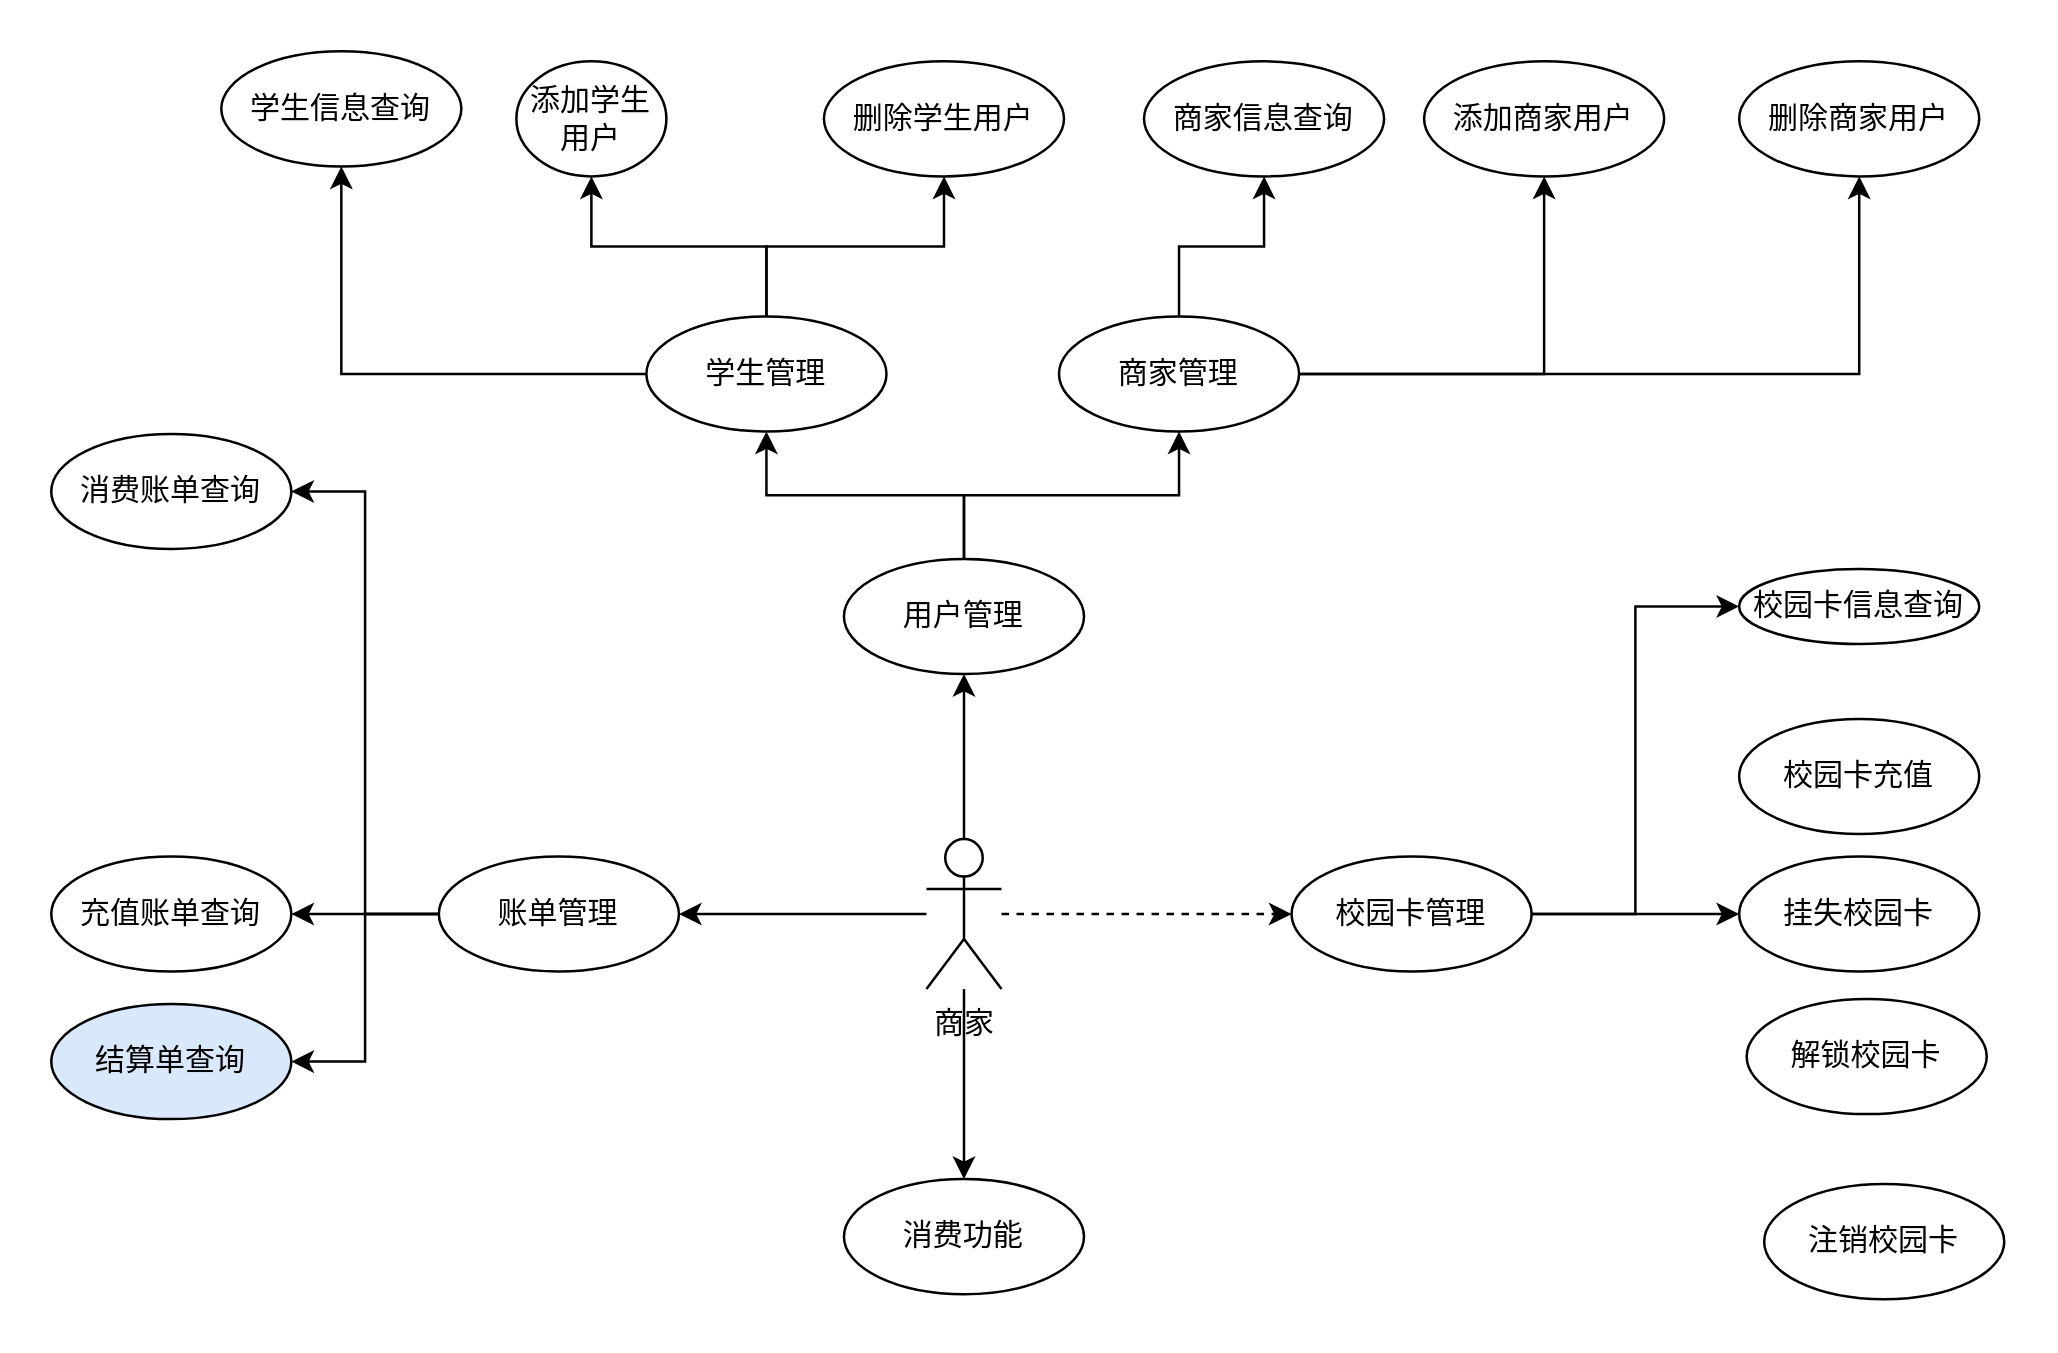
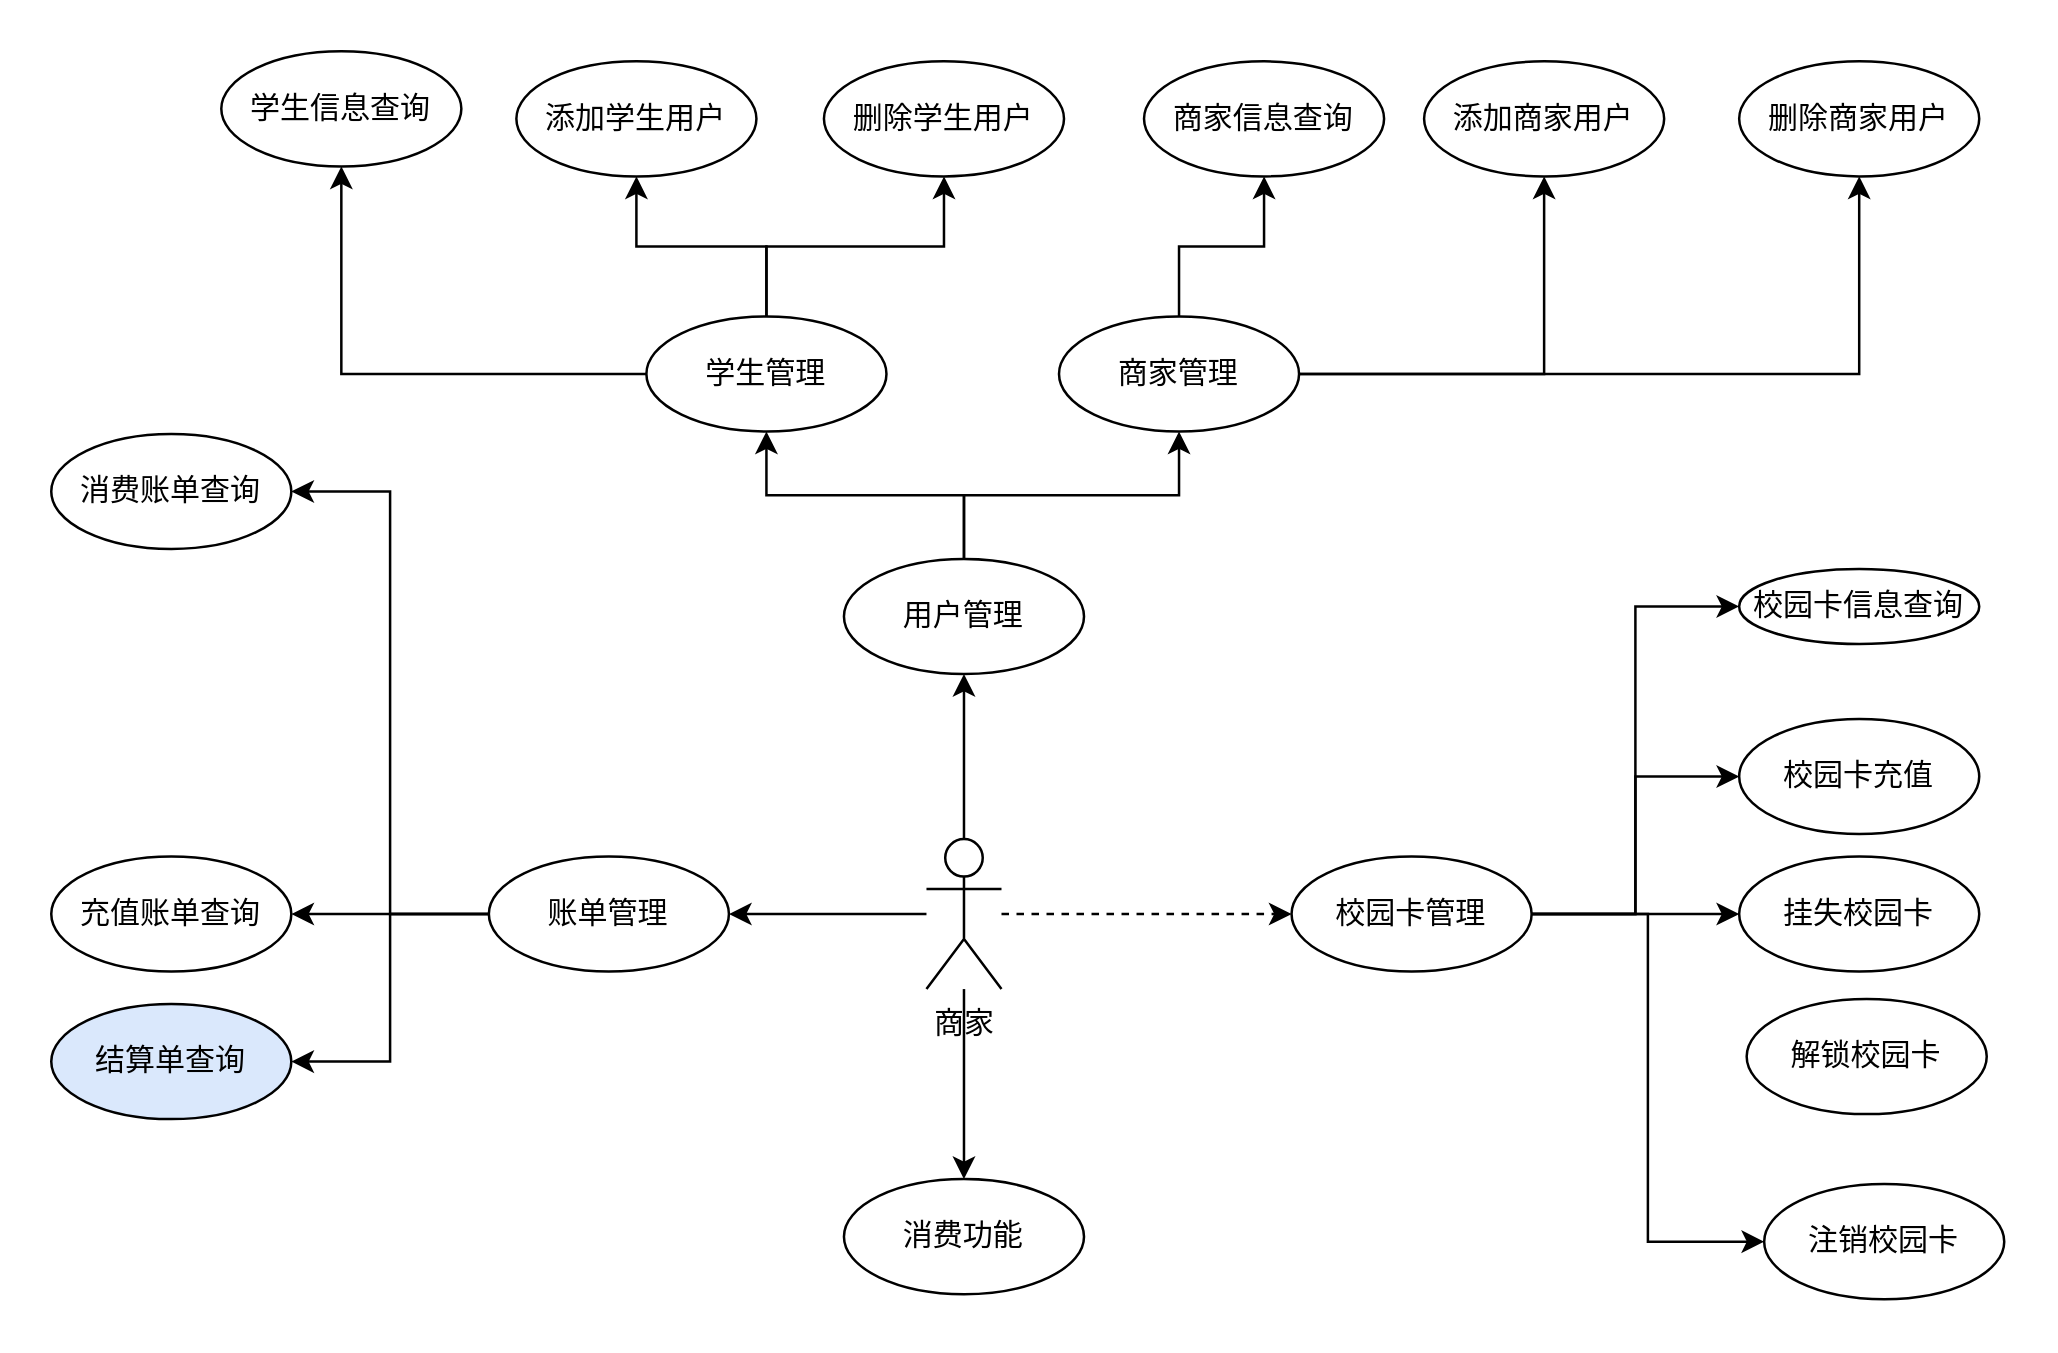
  <mxCell id="0" />
  <mxCell id="1" parent="0" />
  <mxCell id="2" style="edgeStyle=orthogonalEdgeStyle;rounded=0;orthogonalLoop=1;jettySize=auto;html=1;entryX=0;entryY=0.5;entryDx=0;entryDy=0;dashed=1;" edge="1" parent="1" source="6" target="22"><mxGeometry relative="1" as="geometry" /></mxCell>
  <mxCell id="3" style="edgeStyle=orthogonalEdgeStyle;rounded=0;orthogonalLoop=1;jettySize=auto;html=1;entryX=0.5;entryY=1;entryDx=0;entryDy=0;" edge="1" parent="1" source="6" target="9"><mxGeometry relative="1" as="geometry" /></mxCell>
  <mxCell id="4" style="edgeStyle=orthogonalEdgeStyle;rounded=0;orthogonalLoop=1;jettySize=auto;html=1;entryX=1;entryY=0.5;entryDx=0;entryDy=0;" edge="1" parent="1" source="6" target="26"><mxGeometry relative="1" as="geometry" /></mxCell>
  <mxCell id="5" style="edgeStyle=orthogonalEdgeStyle;rounded=0;orthogonalLoop=1;jettySize=auto;html=1;entryX=0.5;entryY=0;entryDx=0;entryDy=0;" edge="1" parent="1" source="6" target="42"><mxGeometry relative="1" as="geometry" /></mxCell>
  <mxCell id="6" value="商家" style="shape=umlActor;verticalLabelPosition=bottom;verticalAlign=top;html=1;outlineConnect=0;" vertex="1" parent="1"><mxGeometry x="370" y="335" width="30" height="60" as="geometry" /></mxCell>
  <mxCell id="7" style="edgeStyle=orthogonalEdgeStyle;rounded=0;orthogonalLoop=1;jettySize=auto;html=1;entryX=0.5;entryY=1;entryDx=0;entryDy=0;" edge="1" parent="1" source="9" target="13"><mxGeometry relative="1" as="geometry" /></mxCell>
  <mxCell id="8" style="edgeStyle=orthogonalEdgeStyle;rounded=0;orthogonalLoop=1;jettySize=auto;html=1;entryX=0.5;entryY=1;entryDx=0;entryDy=0;" edge="1" parent="1" source="9" target="17"><mxGeometry relative="1" as="geometry" /></mxCell>
  <mxCell id="9" value="用户管理" style="ellipse;whiteSpace=wrap;html=1;" vertex="1" parent="1"><mxGeometry x="337" y="223" width="96" height="46" as="geometry" /></mxCell>
  <mxCell id="10" style="edgeStyle=orthogonalEdgeStyle;rounded=0;orthogonalLoop=1;jettySize=auto;html=1;entryX=0.5;entryY=1;entryDx=0;entryDy=0;" edge="1" parent="1" source="13" target="35"><mxGeometry relative="1" as="geometry" /></mxCell>
  <mxCell id="11" style="edgeStyle=orthogonalEdgeStyle;rounded=0;orthogonalLoop=1;jettySize=auto;html=1;entryX=0.5;entryY=1;entryDx=0;entryDy=0;" edge="1" parent="1" source="13" target="36"><mxGeometry relative="1" as="geometry" /></mxCell>
  <mxCell id="12" style="edgeStyle=orthogonalEdgeStyle;rounded=0;orthogonalLoop=1;jettySize=auto;html=1;entryX=0.5;entryY=1;entryDx=0;entryDy=0;" edge="1" parent="1" source="13" target="37"><mxGeometry relative="1" as="geometry" /></mxCell>
  <mxCell id="13" value="学生&lt;span style=&quot;color: rgba(0, 0, 0, 0); font-family: monospace; font-size: 0px; text-align: start; white-space: nowrap;&quot;&gt;%3CmxGraphModel%3E%3Croot%3E%3CmxCell%20id%3D%220%22%2F%3E%3CmxCell%20id%3D%221%22%20parent%3D%220%22%2F%3E%3CmxCell%20id%3D%222%22%20value%3D%22%E7%94%A8%E6%88%B7%E7%AE%A1%E7%90%86%22%20style%3D%22ellipse%3BwhiteSpace%3Dwrap%3Bhtml%3D1%3B%22%20vertex%3D%221%22%20parent%3D%221%22%3E%3CmxGeometry%20x%3D%22381%22%20y%3D%22262%22%20width%3D%2296%22%20height%3D%2246%22%20as%3D%22geometry%22%2F%3E%3C%2FmxCell%3E%3C%2Froot%3E%3C%2FmxGraphModel%3E&lt;/span&gt;管理" style="ellipse;whiteSpace=wrap;html=1;" vertex="1" parent="1"><mxGeometry x="258" y="126" width="96" height="46" as="geometry" /></mxCell>
  <mxCell id="14" style="edgeStyle=orthogonalEdgeStyle;rounded=0;orthogonalLoop=1;jettySize=auto;html=1;entryX=0.5;entryY=1;entryDx=0;entryDy=0;" edge="1" parent="1" source="17" target="38"><mxGeometry relative="1" as="geometry" /></mxCell>
  <mxCell id="15" style="edgeStyle=orthogonalEdgeStyle;rounded=0;orthogonalLoop=1;jettySize=auto;html=1;entryX=0.5;entryY=1;entryDx=0;entryDy=0;" edge="1" parent="1" source="17" target="39"><mxGeometry relative="1" as="geometry" /></mxCell>
  <mxCell id="16" style="edgeStyle=orthogonalEdgeStyle;rounded=0;orthogonalLoop=1;jettySize=auto;html=1;entryX=0.5;entryY=1;entryDx=0;entryDy=0;" edge="1" parent="1" source="17" target="40"><mxGeometry relative="1" as="geometry" /></mxCell>
  <mxCell id="17" value="商家管理" style="ellipse;whiteSpace=wrap;html=1;" vertex="1" parent="1"><mxGeometry x="423" y="126" width="96" height="46" as="geometry" /></mxCell>
  <mxCell id="18" style="edgeStyle=orthogonalEdgeStyle;rounded=0;orthogonalLoop=1;jettySize=auto;html=1;exitX=1;exitY=0.5;exitDx=0;exitDy=0;entryX=0;entryY=0.5;entryDx=0;entryDy=0;" edge="1" parent="1" source="22" target="30"><mxGeometry relative="1" as="geometry" /></mxCell>
+ <mxCell id="19" style="edgeStyle=orthogonalEdgeStyle;rounded=0;orthogonalLoop=1;jettySize=auto;html=1;entryX=0;entryY=0.5;entryDx=0;entryDy=0;" edge="1" parent="1" source="22" target="31"><mxGeometry relative="1" as="geometry" /></mxCell>
  <mxCell id="20" style="edgeStyle=orthogonalEdgeStyle;rounded=0;orthogonalLoop=1;jettySize=auto;html=1;entryX=0;entryY=0.5;entryDx=0;entryDy=0;" edge="1" parent="1" source="22" target="34"><mxGeometry relative="1" as="geometry" /></mxCell>
+ <mxCell id="21" style="edgeStyle=orthogonalEdgeStyle;rounded=0;orthogonalLoop=1;jettySize=auto;html=1;entryX=0;entryY=0.5;entryDx=0;entryDy=0;" edge="1" parent="1" source="22" target="33"><mxGeometry relative="1" as="geometry" /></mxCell>
  <mxCell id="22" value="校园卡管理" style="ellipse;whiteSpace=wrap;html=1;" vertex="1" parent="1"><mxGeometry x="516" y="342" width="96" height="46" as="geometry" /></mxCell>
  <mxCell id="23" style="edgeStyle=orthogonalEdgeStyle;rounded=0;orthogonalLoop=1;jettySize=auto;html=1;entryX=1;entryY=0.5;entryDx=0;entryDy=0;" edge="1" parent="1" source="26" target="27"><mxGeometry relative="1" as="geometry" /></mxCell>
  <mxCell id="24" style="edgeStyle=orthogonalEdgeStyle;rounded=0;orthogonalLoop=1;jettySize=auto;html=1;entryX=1;entryY=0.5;entryDx=0;entryDy=0;" edge="1" parent="1" source="26" target="28"><mxGeometry relative="1" as="geometry" /></mxCell>
  <mxCell id="25" style="edgeStyle=orthogonalEdgeStyle;rounded=0;orthogonalLoop=1;jettySize=auto;html=1;entryX=1;entryY=0.5;entryDx=0;entryDy=0;" edge="1" parent="1" source="26" target="29"><mxGeometry relative="1" as="geometry" /></mxCell>
- <mxCell id="26" value="账单管理" style="ellipse;whiteSpace=wrap;html=1;" vertex="1" parent="1"><mxGeometry x="175" y="342" width="96" height="46" as="geometry" /></mxCell>
+ <mxCell id="26" value="账单管理" style="ellipse;whiteSpace=wrap;html=1;" vertex="1" parent="1"><mxGeometry x="195" y="342" width="96" height="46" as="geometry" /></mxCell>
  <mxCell id="27" value="消费账单查询" style="ellipse;whiteSpace=wrap;html=1;" vertex="1" parent="1"><mxGeometry x="20" y="173" width="96" height="46" as="geometry" /></mxCell>
  <mxCell id="28" value="充值账单查询" style="ellipse;whiteSpace=wrap;html=1;" vertex="1" parent="1"><mxGeometry x="20" y="342" width="96" height="46" as="geometry" /></mxCell>
  <mxCell id="29" value="结算单查询" style="ellipse;whiteSpace=wrap;html=1;fillColor=#dae8fc;" vertex="1" parent="1"><mxGeometry x="20" y="401" width="96" height="46" as="geometry" /></mxCell>
  <mxCell id="30" value="校园卡信息查询" style="ellipse;whiteSpace=wrap;html=1;" vertex="1" parent="1"><mxGeometry x="695" y="227" width="96" height="30" as="geometry" /></mxCell>
  <mxCell id="31" value="校园卡充值" style="ellipse;whiteSpace=wrap;html=1;" vertex="1" parent="1"><mxGeometry x="695" y="287" width="96" height="46" as="geometry" /></mxCell>
  <mxCell id="32" value="解锁校园卡" style="ellipse;whiteSpace=wrap;html=1;" vertex="1" parent="1"><mxGeometry x="698" y="399" width="96" height="46" as="geometry" /></mxCell>
  <mxCell id="33" value="注销校园卡" style="ellipse;whiteSpace=wrap;html=1;" vertex="1" parent="1"><mxGeometry x="705" y="473" width="96" height="46" as="geometry" /></mxCell>
  <mxCell id="34" value="挂失校园卡" style="ellipse;whiteSpace=wrap;html=1;" vertex="1" parent="1"><mxGeometry x="695" y="342" width="96" height="46" as="geometry" /></mxCell>
  <mxCell id="35" value="学生信息查询" style="ellipse;whiteSpace=wrap;html=1;" vertex="1" parent="1"><mxGeometry x="88" y="20" width="96" height="46" as="geometry" /></mxCell>
- <mxCell id="36" value="添加学生用户" style="ellipse;whiteSpace=wrap;html=1;" vertex="1" parent="1"><mxGeometry x="206" y="24" width="60" height="46" as="geometry" /></mxCell>
+ <mxCell id="36" value="添加学生用户" style="ellipse;whiteSpace=wrap;html=1;" vertex="1" parent="1"><mxGeometry x="206" y="24" width="96" height="46" as="geometry" /></mxCell>
  <mxCell id="37" value="删除学生用户" style="ellipse;whiteSpace=wrap;html=1;" vertex="1" parent="1"><mxGeometry x="329" y="24" width="96" height="46" as="geometry" /></mxCell>
  <mxCell id="38" value="商家信息查询" style="ellipse;whiteSpace=wrap;html=1;" vertex="1" parent="1"><mxGeometry x="457" y="24" width="96" height="46" as="geometry" /></mxCell>
  <mxCell id="39" value="添加商家用户" style="ellipse;whiteSpace=wrap;html=1;" vertex="1" parent="1"><mxGeometry x="569" y="24" width="96" height="46" as="geometry" /></mxCell>
  <mxCell id="40" value="删除商家用户" style="ellipse;whiteSpace=wrap;html=1;" vertex="1" parent="1"><mxGeometry x="695" y="24" width="96" height="46" as="geometry" /></mxCell>
  <mxCell id="41" style="edgeStyle=orthogonalEdgeStyle;rounded=0;orthogonalLoop=1;jettySize=auto;html=1;exitX=0.5;exitY=1;exitDx=0;exitDy=0;" edge="1" parent="1" source="34" target="34"><mxGeometry relative="1" as="geometry" /></mxCell>
  <mxCell id="42" value="消费功能" style="ellipse;whiteSpace=wrap;html=1;" vertex="1" parent="1"><mxGeometry x="337" y="471" width="96" height="46" as="geometry" /></mxCell>
